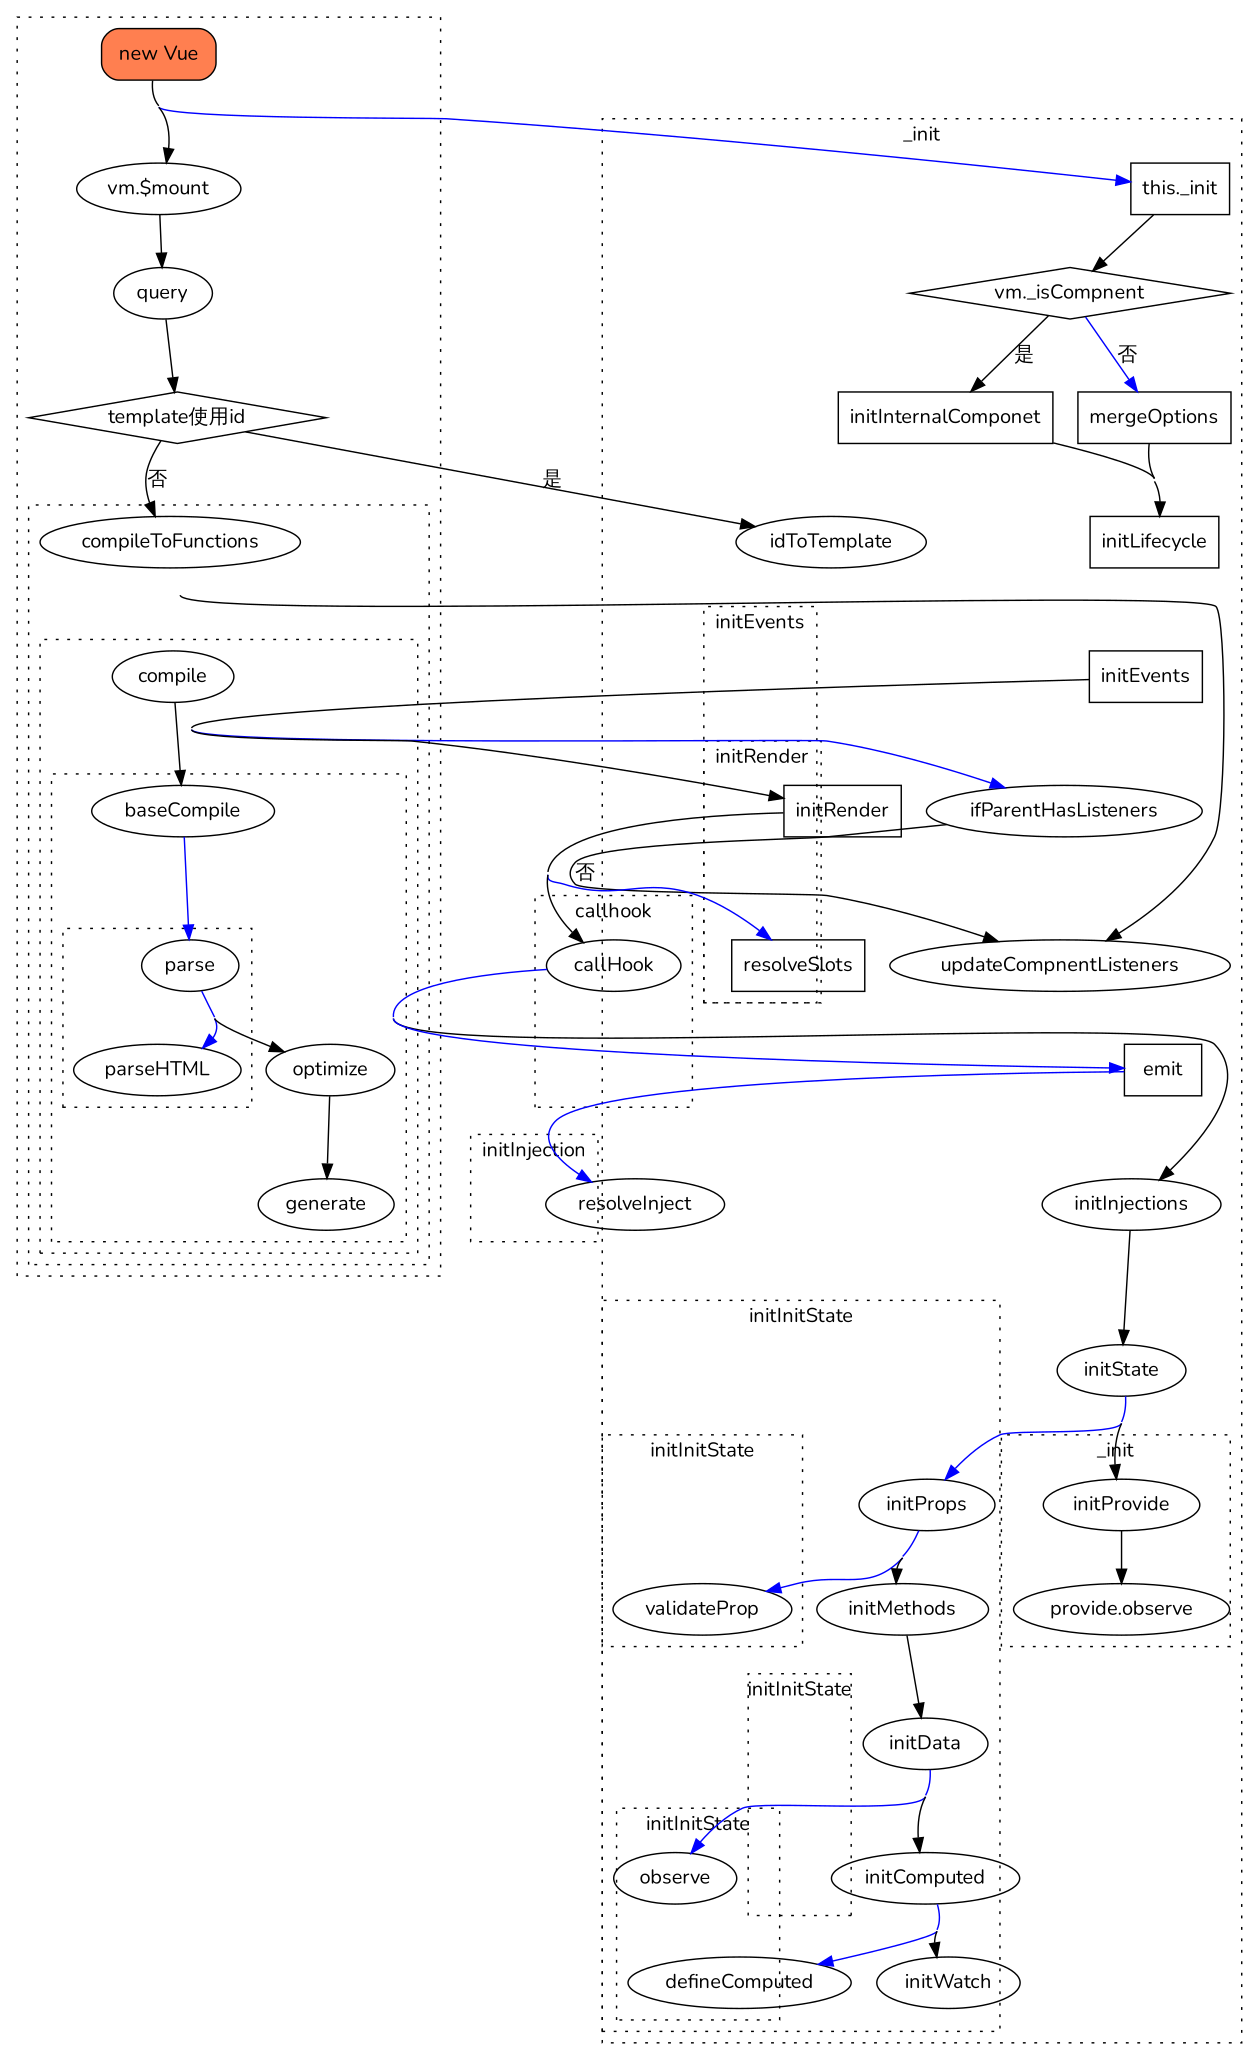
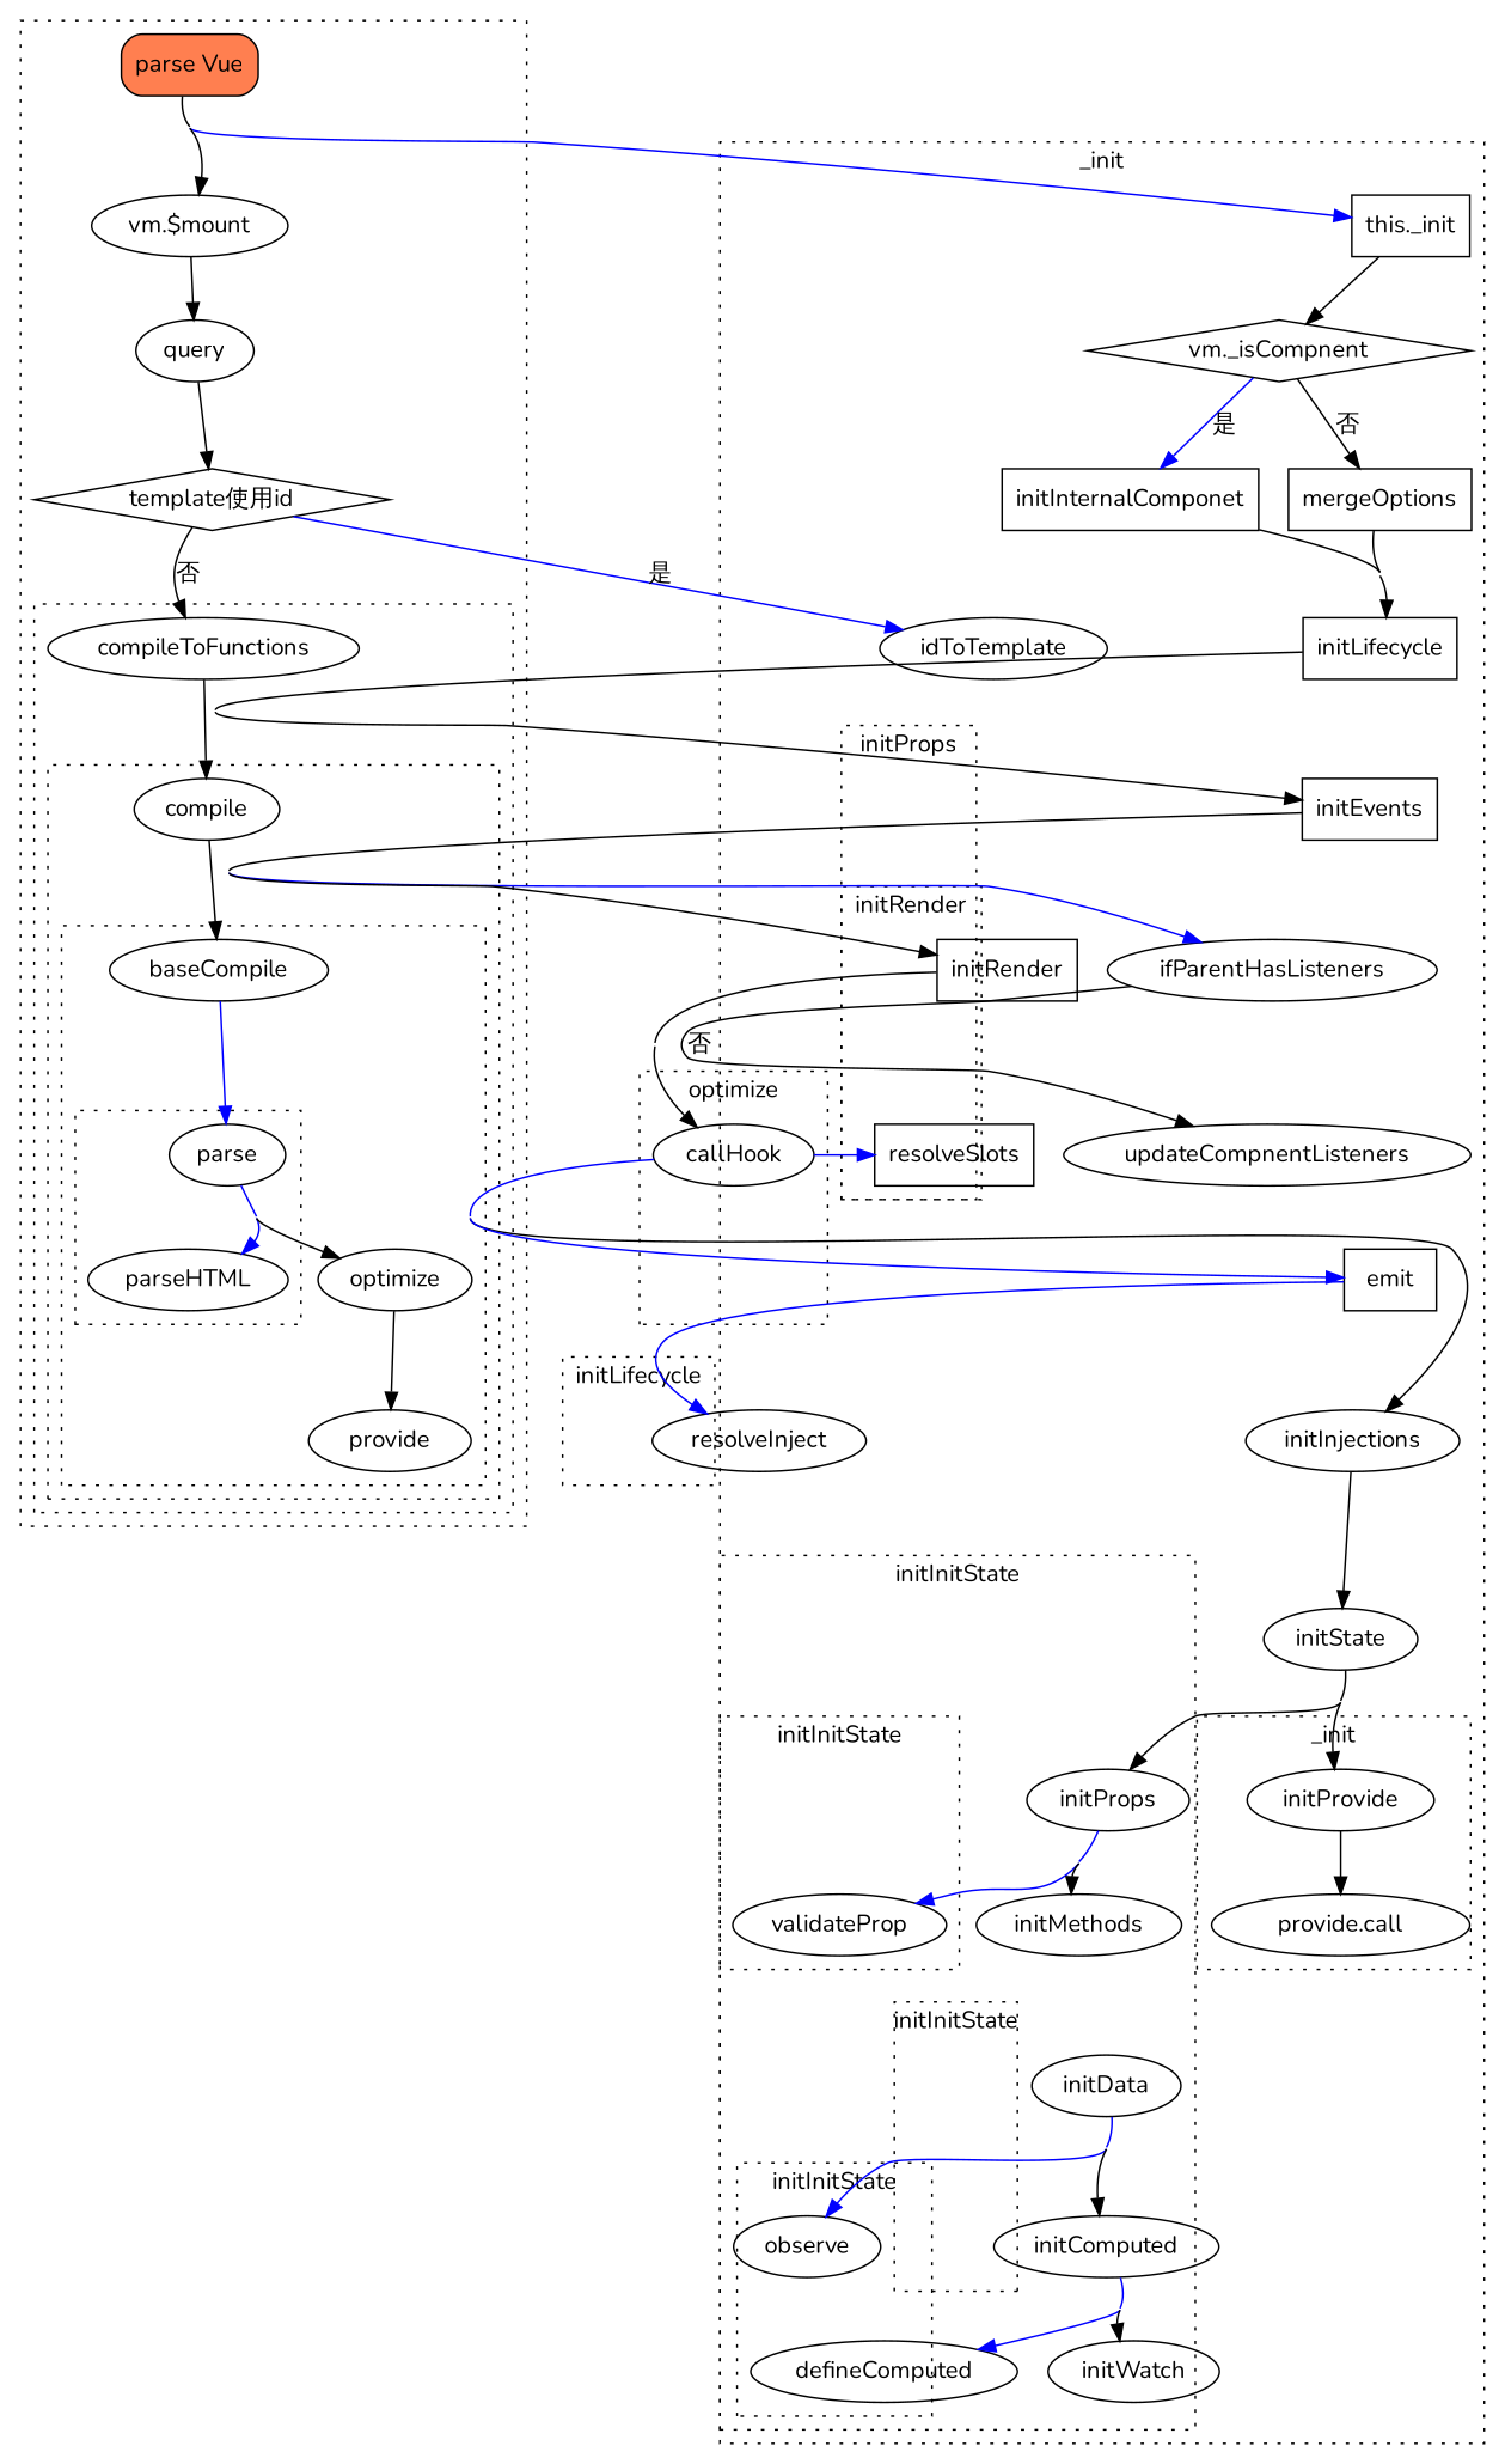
  digraph {
    concentrate=true
    fontname=Nunito
    node [fontname=Nunito]
    edge [fontname=Nunito]
    initEvents [shape=rect]
    ifParentHasListeners
    updateCompnentListeners
    initInjections
    resolveInject
    initRender [shape=rect]
    n7 [label=resolveSlots shape=rect url="render.js:19"]
    callHook
    emit [lable="this.$emit" shape=rect url="lifecylce.js:326"]
    initProps
    validateProp
    initData
    observe
    initComputed
    defineComputed
    initState
    initMethods
    initWatch
-   n19 [label="provide.observe"]
+   n19 [label="provide.call"]
    initProvide
    n21 [label="this._init" shape=rect url="init.js:16"]
    n22 [label="vm._isCompnent" shape=diamond url="init.js:32"]
    initInternalComponet [shape=rect]
    mergeOptions [shape=rect]
    initLifecycle [shape=rect]
    parse
    parseHTML
    baseCompile
    optimize
-   generate
+   generate [label=provide]
    compile
    compileToFunctions
-   n33 [fillcolor=coral label="new Vue" shape=rect splines=ortho style="rounded,filled" url="main.js:12"]
+   n33 [fillcolor=coral label="parse Vue" shape=rect splines=ortho style="rounded,filled" url="main.js:12"]
    n34 [label="vm.$mount"]
    query
    n36 [label="template使用id" shape=diamond]
    idToTemplate
    subgraph sub_1 {
      label=legend
      rank=min
    }
    subgraph cluster_2 {
      color=black
      label=_init
      style=dotted
      n21
      n22
      initInternalComponet
      mergeOptions
      initLifecycle
      subgraph cluster_3 {
        color=black
-       label=initEvents
+       label=initProps
        style=dotted
        initEvents
        ifParentHasListeners
        updateCompnentListeners
      }
      subgraph cluster_4 {
        color=black
-       label=initInjection
+       label=initLifecycle
        style=dotted
        initInjections
        resolveInject
      }
      subgraph cluster_5 {
        color=black
        label=initRender
        style=dotted
        initRender
        n7
      }
      subgraph cluster_6 {
        color=black
-       label=callhook
+       label=optimize
        style=dotted
        callHook
        emit
      }
      subgraph cluster_7 {
        color=black
        label=initInitState
        style=dotted
        initState
        initMethods
        initWatch
        subgraph cluster_8 {
          color=black
          label=initInitState
          style=dotted
          initProps
          validateProp
        }
        subgraph cluster_9 {
          color=black
          label=initInitState
          style=dotted
          initData
          observe
        }
        subgraph cluster_10 {
          color=black
          label=initInitState
          style=dotted
          initComputed
          defineComputed
        }
      }
      subgraph cluster_11 {
        color=black
        label=_init
        style=dotted
        n19
        initProvide
      }
    }
    subgraph cluster_12 {
      style=dotted
      n33
      n34
      query
      n36
      idToTemplate
      subgraph cluster_13 {
        style=dotted
        compileToFunctions
        subgraph cluster_14 {
          style=dotted
          compile
          subgraph cluster_15 {
            style=dotted
            baseCompile
            optimize
            generate
            subgraph cluster_16 {
              style=dotted
              parse
              parseHTML
            }
          }
        }
      }
    }
    initEvents -> ifParentHasListeners [color=blue]
    initEvents -> initRender
    ifParentHasListeners -> updateCompnentListeners [label="否"]
    initInjections -> initState
-   initRender -> n7 [color=blue penwidth=1]
+   callHook -> n7 [color=blue penwidth=1]
    initRender -> callHook
    callHook -> initInjections
    callHook -> emit [color=blue]
    emit -> resolveInject [color=blue]
    initProps -> validateProp [color=blue]
    initProps -> initMethods
    initData -> observe [color=blue]
    initData -> initComputed
    initComputed -> defineComputed [color=blue]
    initComputed -> initWatch
-   initState -> initProps [color=blue]
+   initState -> initProps
    initState -> initProvide
-   initMethods -> initData
    initProvide -> n19
    n21 -> n22
-   n22 -> initInternalComponet [label="是"]
-   n22 -> mergeOptions [label="否" color=blue]
+   n22 -> initInternalComponet [label="是" color=blue]
+   n22 -> mergeOptions [label="否"]
    initInternalComponet -> initLifecycle
    mergeOptions -> initLifecycle
-   initLifecycle -> updateCompnentListeners
+   initLifecycle -> initEvents
    parse -> parseHTML [color=blue]
    parse -> optimize
    baseCompile -> parse [color=blue]
    optimize -> generate
    compile -> baseCompile
+   compileToFunctions -> compile
    n33 -> n21 [color=blue]
    n33 -> n34
    n34 -> query
    query -> n36
    n36 -> compileToFunctions [label="否"]
-   n36 -> idToTemplate [label="是"]
+   n36 -> idToTemplate [label="是" color=blue]
  }
